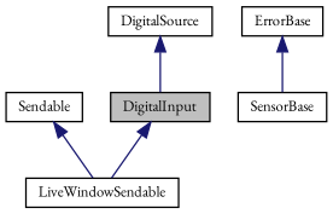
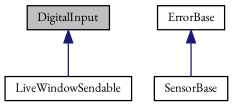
  digraph {
    fontname="EB Garamond"
    node [color=black fontname="EB Garamond" fontsize=10 shape=record]
    edge [color=midnightblue dir=back fontname="EB Garamond" fontsize=10 labelfontname=FreeSans labelfontsize=10 style=solid]
    n1 [fillcolor=grey75 fontcolor=black height=0.2 label=DigitalInput style=filled width=0.4]
    n2 [height=0.2 label=LiveWindowSendable width=0.4]
-   n3 [height=0.2 label=DigitalSource width=0.4]
    n4 [height=0.2 label=SensorBase width=0.4]
    n5 [height=0.2 label=ErrorBase width=0.4]
-   n6 [height=0.2 label=Sendable width=0.4]
    n1 -> n2
-   n3 -> n1
    n5 -> n4
-   n6 -> n2
  }
